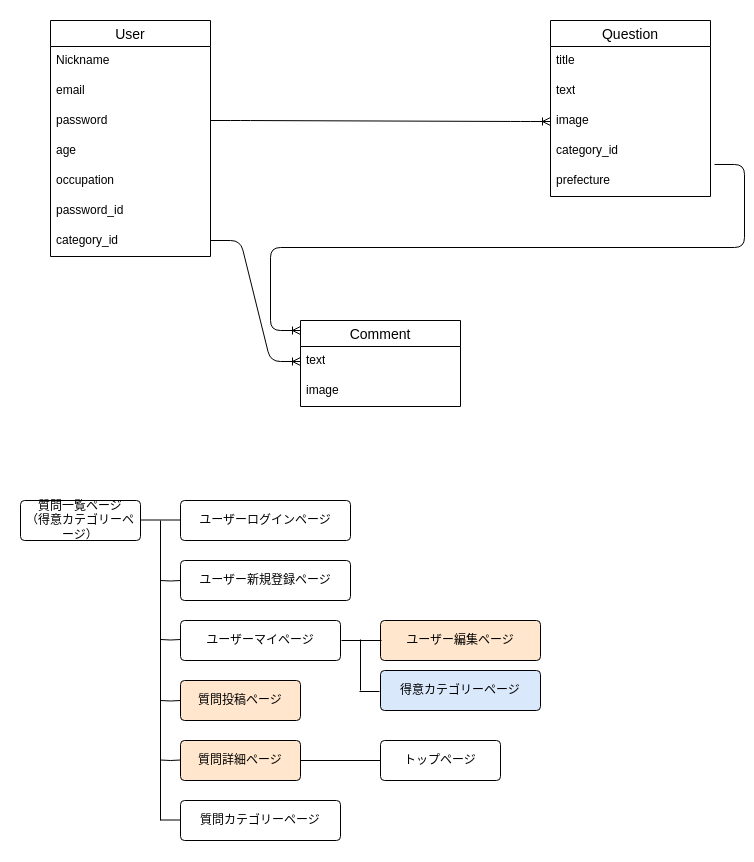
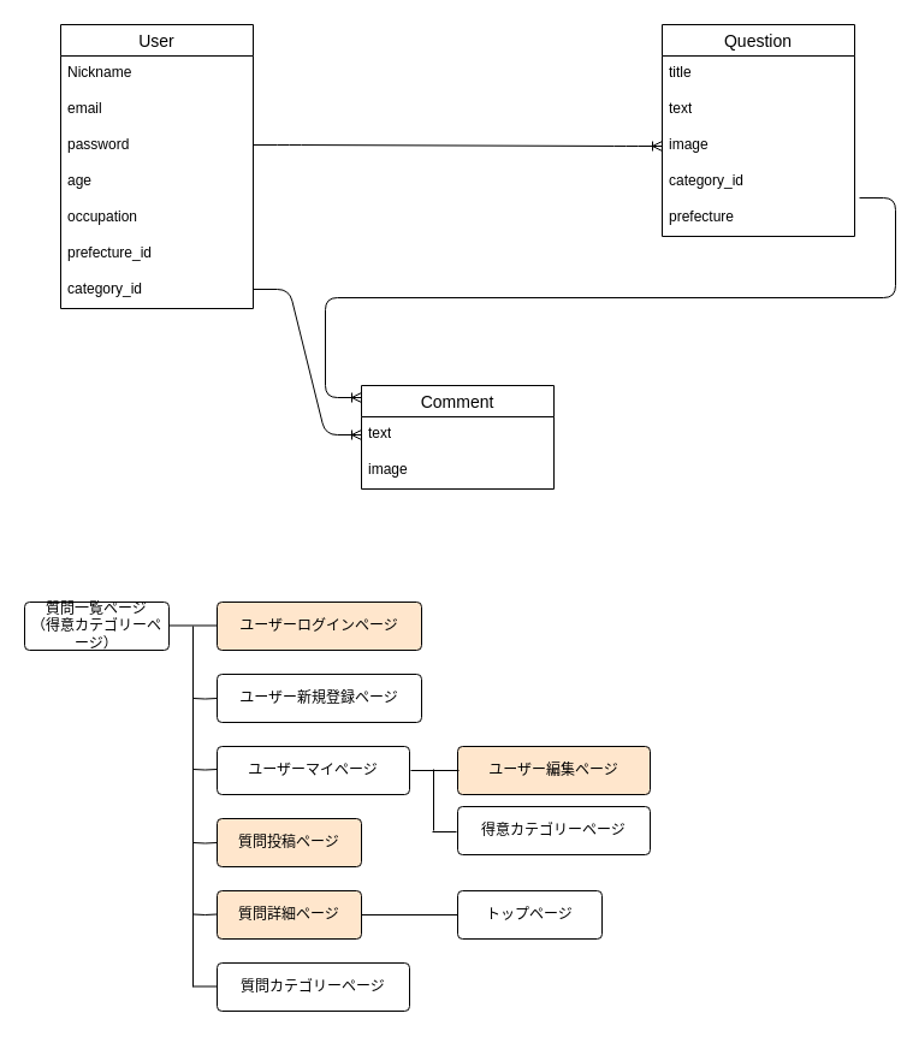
  <mxCell id="0" />
  <mxCell id="1" parent="0" />
  <mxCell id="2" value="User" style="swimlane;fontStyle=0;childLayout=stackLayout;horizontal=1;startSize=26;horizontalStack=0;resizeParent=1;resizeParentMax=0;resizeLast=0;collapsible=1;marginBottom=0;align=center;fontSize=14;" vertex="1" parent="1"><mxGeometry x="50" y="20" width="160" height="236" as="geometry" /></mxCell>
  <mxCell id="3" value="Nickname" style="text;strokeColor=none;fillColor=none;spacingLeft=4;spacingRight=4;overflow=hidden;rotatable=0;points=[[0,0.5],[1,0.5]];portConstraint=eastwest;fontSize=12;whiteSpace=wrap;html=1;" vertex="1" parent="2"><mxGeometry y="26" width="160" height="30" as="geometry" /></mxCell>
  <mxCell id="4" value="email" style="text;strokeColor=none;fillColor=none;spacingLeft=4;spacingRight=4;overflow=hidden;rotatable=0;points=[[0,0.5],[1,0.5]];portConstraint=eastwest;fontSize=12;whiteSpace=wrap;html=1;" vertex="1" parent="2"><mxGeometry y="56" width="160" height="30" as="geometry" /></mxCell>
  <mxCell id="5" value="password" style="text;strokeColor=none;fillColor=none;spacingLeft=4;spacingRight=4;overflow=hidden;rotatable=0;points=[[0,0.5],[1,0.5]];portConstraint=eastwest;fontSize=12;whiteSpace=wrap;html=1;" vertex="1" parent="2"><mxGeometry y="86" width="160" height="30" as="geometry" /></mxCell>
  <mxCell id="6" value="age" style="text;strokeColor=none;fillColor=none;spacingLeft=4;spacingRight=4;overflow=hidden;rotatable=0;points=[[0,0.5],[1,0.5]];portConstraint=eastwest;fontSize=12;whiteSpace=wrap;html=1;" vertex="1" parent="2"><mxGeometry y="116" width="160" height="30" as="geometry" /></mxCell>
  <mxCell id="7" value="occupation" style="text;strokeColor=none;fillColor=none;spacingLeft=4;spacingRight=4;overflow=hidden;rotatable=0;points=[[0,0.5],[1,0.5]];portConstraint=eastwest;fontSize=12;whiteSpace=wrap;html=1;" vertex="1" parent="2"><mxGeometry y="146" width="160" height="30" as="geometry" /></mxCell>
- <mxCell id="8" value="password_id" style="text;strokeColor=none;fillColor=none;spacingLeft=4;spacingRight=4;overflow=hidden;rotatable=0;points=[[0,0.5],[1,0.5]];portConstraint=eastwest;fontSize=12;whiteSpace=wrap;html=1;" vertex="1" parent="2"><mxGeometry y="176" width="160" height="30" as="geometry" /></mxCell>
+ <mxCell id="8" value="prefecture_id" style="text;strokeColor=none;fillColor=none;spacingLeft=4;spacingRight=4;overflow=hidden;rotatable=0;points=[[0,0.5],[1,0.5]];portConstraint=eastwest;fontSize=12;whiteSpace=wrap;html=1;" vertex="1" parent="2"><mxGeometry y="176" width="160" height="30" as="geometry" /></mxCell>
  <mxCell id="9" value="category_id" style="text;strokeColor=none;fillColor=none;spacingLeft=4;spacingRight=4;overflow=hidden;rotatable=0;points=[[0,0.5],[1,0.5]];portConstraint=eastwest;fontSize=12;whiteSpace=wrap;html=1;" vertex="1" parent="2"><mxGeometry y="206" width="160" height="30" as="geometry" /></mxCell>
  <mxCell id="10" value="Question" style="swimlane;fontStyle=0;childLayout=stackLayout;horizontal=1;startSize=26;horizontalStack=0;resizeParent=1;resizeParentMax=0;resizeLast=0;collapsible=1;marginBottom=0;align=center;fontSize=14;" vertex="1" parent="1"><mxGeometry x="550" y="20" width="160" height="176" as="geometry" /></mxCell>
  <mxCell id="11" value="title" style="text;strokeColor=none;fillColor=none;spacingLeft=4;spacingRight=4;overflow=hidden;rotatable=0;points=[[0,0.5],[1,0.5]];portConstraint=eastwest;fontSize=12;whiteSpace=wrap;html=1;" vertex="1" parent="10"><mxGeometry y="26" width="160" height="30" as="geometry" /></mxCell>
  <mxCell id="12" value="text" style="text;strokeColor=none;fillColor=none;spacingLeft=4;spacingRight=4;overflow=hidden;rotatable=0;points=[[0,0.5],[1,0.5]];portConstraint=eastwest;fontSize=12;whiteSpace=wrap;html=1;" vertex="1" parent="10"><mxGeometry y="56" width="160" height="30" as="geometry" /></mxCell>
  <mxCell id="13" value="image" style="text;strokeColor=none;fillColor=none;spacingLeft=4;spacingRight=4;overflow=hidden;rotatable=0;points=[[0,0.5],[1,0.5]];portConstraint=eastwest;fontSize=12;whiteSpace=wrap;html=1;" vertex="1" parent="10"><mxGeometry y="86" width="160" height="30" as="geometry" /></mxCell>
  <mxCell id="14" value="category_id" style="text;strokeColor=none;fillColor=none;spacingLeft=4;spacingRight=4;overflow=hidden;rotatable=0;points=[[0,0.5],[1,0.5]];portConstraint=eastwest;fontSize=12;whiteSpace=wrap;html=1;" vertex="1" parent="10"><mxGeometry y="116" width="160" height="30" as="geometry" /></mxCell>
  <mxCell id="15" value="prefecture" style="text;strokeColor=none;fillColor=none;spacingLeft=4;spacingRight=4;overflow=hidden;rotatable=0;points=[[0,0.5],[1,0.5]];portConstraint=eastwest;fontSize=12;whiteSpace=wrap;html=1;" vertex="1" parent="10"><mxGeometry y="146" width="160" height="30" as="geometry" /></mxCell>
  <mxCell id="16" value="Comment" style="swimlane;fontStyle=0;childLayout=stackLayout;horizontal=1;startSize=26;horizontalStack=0;resizeParent=1;resizeParentMax=0;resizeLast=0;collapsible=1;marginBottom=0;align=center;fontSize=14;" vertex="1" parent="1"><mxGeometry x="300" y="320" width="160" height="86" as="geometry" /></mxCell>
  <mxCell id="17" value="text" style="text;strokeColor=none;fillColor=none;spacingLeft=4;spacingRight=4;overflow=hidden;rotatable=0;points=[[0,0.5],[1,0.5]];portConstraint=eastwest;fontSize=12;whiteSpace=wrap;html=1;" vertex="1" parent="16"><mxGeometry y="26" width="160" height="30" as="geometry" /></mxCell>
  <mxCell id="18" value="image" style="text;strokeColor=none;fillColor=none;spacingLeft=4;spacingRight=4;overflow=hidden;rotatable=0;points=[[0,0.5],[1,0.5]];portConstraint=eastwest;fontSize=12;whiteSpace=wrap;html=1;" vertex="1" parent="16"><mxGeometry y="56" width="160" height="30" as="geometry" /></mxCell>
  <mxCell id="19" value="" style="edgeStyle=entityRelationEdgeStyle;fontSize=12;html=1;endArrow=ERoneToMany;entryX=0;entryY=0.5;entryDx=0;entryDy=0;" edge="1" parent="1" target="13"><mxGeometry width="100" height="100" relative="1" as="geometry"><mxPoint x="210" y="120" as="sourcePoint" /><mxPoint x="310" y="20" as="targetPoint" /></mxGeometry></mxCell>
  <mxCell id="20" value="" style="edgeStyle=entityRelationEdgeStyle;fontSize=12;html=1;endArrow=ERoneToMany;entryX=0;entryY=0.5;entryDx=0;entryDy=0;" edge="1" parent="1" target="17"><mxGeometry width="100" height="100" relative="1" as="geometry"><mxPoint x="210" y="240" as="sourcePoint" /><mxPoint x="310" y="140" as="targetPoint" /></mxGeometry></mxCell>
  <mxCell id="21" value="" style="edgeStyle=entityRelationEdgeStyle;fontSize=12;html=1;endArrow=ERoneToMany;exitX=1.025;exitY=-0.067;exitDx=0;exitDy=0;exitPerimeter=0;" edge="1" parent="1" source="15"><mxGeometry width="100" height="100" relative="1" as="geometry"><mxPoint x="390" y="240" as="sourcePoint" /><mxPoint x="300" y="330" as="targetPoint" /><Array as="points"><mxPoint x="490" y="290" /><mxPoint x="280" y="380" /><mxPoint x="320" y="390" /><mxPoint x="520" y="190" /><mxPoint x="250" y="400" /><mxPoint x="400" y="400" /></Array></mxGeometry></mxCell>
  <mxCell id="22" value="質問一覧ページ&lt;div&gt;（得意カテゴリーページ）&lt;/div&gt;" style="rounded=1;arcSize=10;whiteSpace=wrap;html=1;align=center;" vertex="1" parent="1"><mxGeometry x="20" y="500" width="120" height="40" as="geometry" /></mxCell>
- <mxCell id="23" value="ユーザーログインページ" style="rounded=1;arcSize=10;whiteSpace=wrap;html=1;align=center;" vertex="1" parent="1"><mxGeometry x="180" y="500" width="170" height="40" as="geometry" /></mxCell>
+ <mxCell id="23" value="ユーザーログインページ" style="rounded=1;arcSize=10;whiteSpace=wrap;html=1;align=center;fillColor=#ffe6cc;" vertex="1" parent="1"><mxGeometry x="180" y="500" width="170" height="40" as="geometry" /></mxCell>
  <mxCell id="24" value="ユーザー新規登録ページ" style="rounded=1;arcSize=10;whiteSpace=wrap;html=1;align=center;" vertex="1" parent="1"><mxGeometry x="180" y="560" width="170" height="40" as="geometry" /></mxCell>
  <mxCell id="25" value="質問投稿ページ" style="rounded=1;arcSize=10;whiteSpace=wrap;html=1;align=center;fillColor=#ffe6cc;" vertex="1" parent="1"><mxGeometry x="180" y="680" width="120" height="40" as="geometry" /></mxCell>
  <mxCell id="26" value="質問詳細ページ" style="rounded=1;arcSize=10;whiteSpace=wrap;html=1;align=center;fillColor=#ffe6cc;" vertex="1" parent="1"><mxGeometry x="180" y="740" width="120" height="40" as="geometry" /></mxCell>
  <mxCell id="27" value="ユーザーマイページ" style="rounded=1;arcSize=10;whiteSpace=wrap;html=1;align=center;" vertex="1" parent="1"><mxGeometry x="180" y="620" width="160" height="40" as="geometry" /></mxCell>
  <mxCell id="28" value="質問カテゴリーページ" style="rounded=1;arcSize=10;whiteSpace=wrap;html=1;align=center;" vertex="1" parent="1"><mxGeometry x="180" y="800" width="160" height="40" as="geometry" /></mxCell>
  <mxCell id="29" value="トップページ" style="rounded=1;arcSize=10;whiteSpace=wrap;html=1;align=center;" vertex="1" parent="1"><mxGeometry x="380" y="740" width="120" height="40" as="geometry" /></mxCell>
- <mxCell id="30" value="得意カテゴリーページ" style="rounded=1;arcSize=10;whiteSpace=wrap;html=1;align=center;fillColor=#dae8fc;" vertex="1" parent="1"><mxGeometry x="380" y="670" width="160" height="40" as="geometry" /></mxCell>
+ <mxCell id="30" value="得意カテゴリーページ" style="rounded=1;arcSize=10;whiteSpace=wrap;html=1;align=center;" vertex="1" parent="1"><mxGeometry x="380" y="670" width="160" height="40" as="geometry" /></mxCell>
  <mxCell id="31" value="ユーザー編集ページ" style="rounded=1;arcSize=10;whiteSpace=wrap;html=1;align=center;fillColor=#ffe6cc;" vertex="1" parent="1"><mxGeometry x="380" y="620" width="160" height="40" as="geometry" /></mxCell>
  <mxCell id="32" value="" style="endArrow=none;html=1;rounded=0;" edge="1" parent="1"><mxGeometry relative="1" as="geometry"><mxPoint x="160" y="520" as="sourcePoint" /><mxPoint x="160" y="820" as="targetPoint" /></mxGeometry></mxCell>
  <mxCell id="33" value="" style="endArrow=none;html=1;rounded=0;" edge="1" parent="1"><mxGeometry relative="1" as="geometry"><mxPoint x="140" y="519.5" as="sourcePoint" /><mxPoint x="180" y="519.5" as="targetPoint" /></mxGeometry></mxCell>
  <mxCell id="34" value="" style="endArrow=none;html=1;rounded=0;" edge="1" parent="1"><mxGeometry relative="1" as="geometry"><mxPoint x="160" y="819.5" as="sourcePoint" /><mxPoint x="180" y="819.5" as="targetPoint" /></mxGeometry></mxCell>
  <mxCell id="35" value="" style="endArrow=none;html=1;rounded=0;" edge="1" parent="1"><mxGeometry relative="1" as="geometry"><mxPoint x="160" y="759.5" as="sourcePoint" /><mxPoint x="180" y="759.5" as="targetPoint" /><Array as="points"><mxPoint x="170" y="760" /></Array></mxGeometry></mxCell>
  <mxCell id="36" value="" style="endArrow=none;html=1;rounded=0;" edge="1" parent="1"><mxGeometry relative="1" as="geometry"><mxPoint x="160" y="580" as="sourcePoint" /><mxPoint x="180" y="580" as="targetPoint" /><Array as="points"><mxPoint x="170" y="580.5" /></Array></mxGeometry></mxCell>
  <mxCell id="37" value="" style="endArrow=none;html=1;rounded=0;" edge="1" parent="1"><mxGeometry relative="1" as="geometry"><mxPoint x="160" y="639" as="sourcePoint" /><mxPoint x="180" y="639" as="targetPoint" /><Array as="points"><mxPoint x="170" y="639.5" /></Array></mxGeometry></mxCell>
  <mxCell id="38" value="" style="endArrow=none;html=1;rounded=0;" edge="1" parent="1"><mxGeometry relative="1" as="geometry"><mxPoint x="160" y="700" as="sourcePoint" /><mxPoint x="180" y="700" as="targetPoint" /><Array as="points"><mxPoint x="170" y="700.5" /></Array></mxGeometry></mxCell>
  <mxCell id="39" value="" style="endArrow=none;html=1;rounded=0;exitX=1;exitY=0.5;exitDx=0;exitDy=0;" edge="1" parent="1" source="26"><mxGeometry relative="1" as="geometry"><mxPoint x="340" y="760" as="sourcePoint" /><mxPoint x="380" y="760" as="targetPoint" /></mxGeometry></mxCell>
  <mxCell id="40" value="" style="endArrow=none;html=1;rounded=0;" edge="1" parent="1"><mxGeometry relative="1" as="geometry"><mxPoint x="341" y="640" as="sourcePoint" /><mxPoint x="381" y="640" as="targetPoint" /></mxGeometry></mxCell>
  <mxCell id="41" value="" style="endArrow=none;html=1;rounded=0;" edge="1" parent="1"><mxGeometry relative="1" as="geometry"><mxPoint x="359" y="691" as="sourcePoint" /><mxPoint x="379" y="691" as="targetPoint" /></mxGeometry></mxCell>
  <mxCell id="42" value="" style="endArrow=none;html=1;rounded=0;" edge="1" parent="1"><mxGeometry relative="1" as="geometry"><mxPoint x="360" y="639" as="sourcePoint" /><mxPoint x="360" y="690" as="targetPoint" /></mxGeometry></mxCell>
